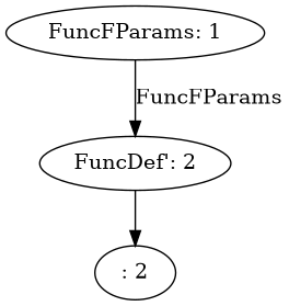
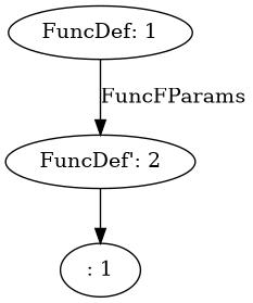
  digraph {
    n1 [label="FuncDef': 2"]
-   n2 [label=": 2"]
-   n3 [label="FuncFParams: 1"]
+   n2 [label=": 1"]
+   n3 [label="FuncDef: 1"]
    n1 -> n2
    n3 -> n1 [label=FuncFParams]
  }
